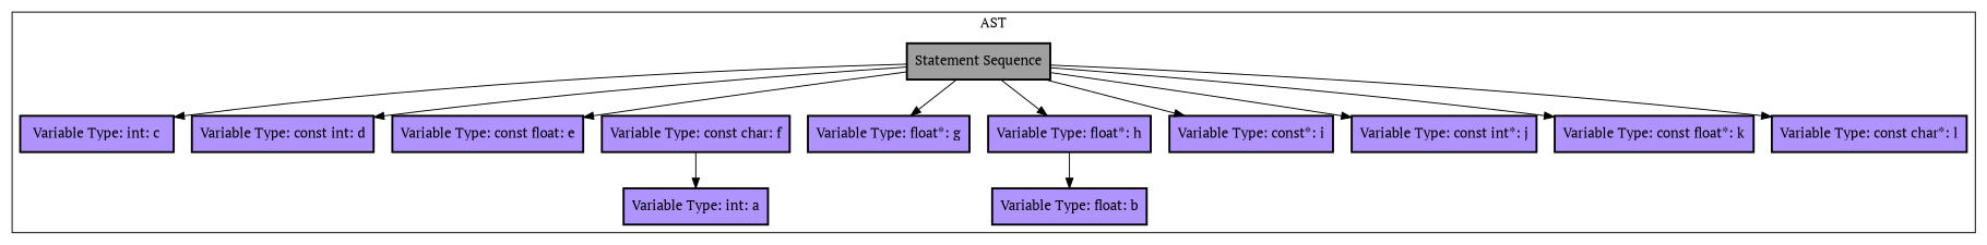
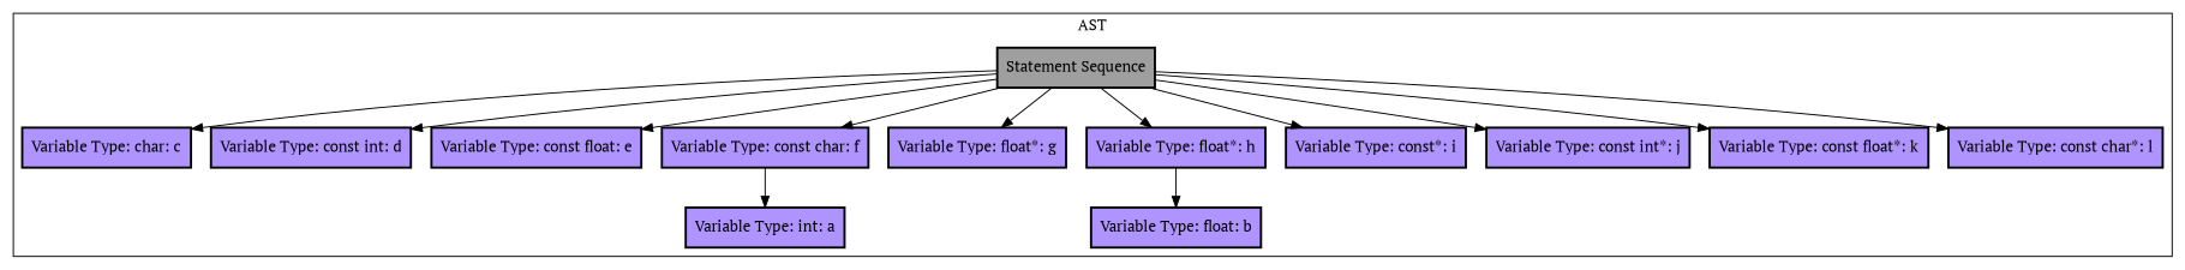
  digraph {
    fontname="PT Serif"
    node [fillcolor="#af93ff" fontname="PT Serif" penwidth=2 shape=rectangle style=filled]
    edge [fontname="PT Serif"]
    n1 [fillcolor="#9f9f9f" label="Statement Sequence"]
    n2 [label="Variable Type: int: a"]
    n3 [label="Variable Type: float: b"]
-   n4 [label="Variable Type: int: c"]
+   n4 [label="Variable Type: char: c"]
    n5 [label="Variable Type: const int: d"]
    n6 [label="Variable Type: const float: e"]
    n7 [label="Variable Type: const char: f"]
    n8 [label="Variable Type: float*: g"]
    n9 [label="Variable Type: float*: h"]
    n10 [label="Variable Type: const*: i"]
    n11 [label="Variable Type: const int*: j"]
    n12 [label="Variable Type: const float*: k"]
    n13 [label="Variable Type: const char*: l"]
    subgraph cluster_1 {
      label=AST
      n1
      n2
      n3
      n4
      n5
      n6
      n7
      n8
      n9
      n10
      n11
      n12
      n13
    }
    n1 -> n4
    n1 -> n5
    n1 -> n6
+   n1 -> n7
    n1 -> n8
    n1 -> n9
    n1 -> n10
    n1 -> n11
    n1 -> n12
    n1 -> n13
    n7 -> n2
    n9 -> n3
  }
